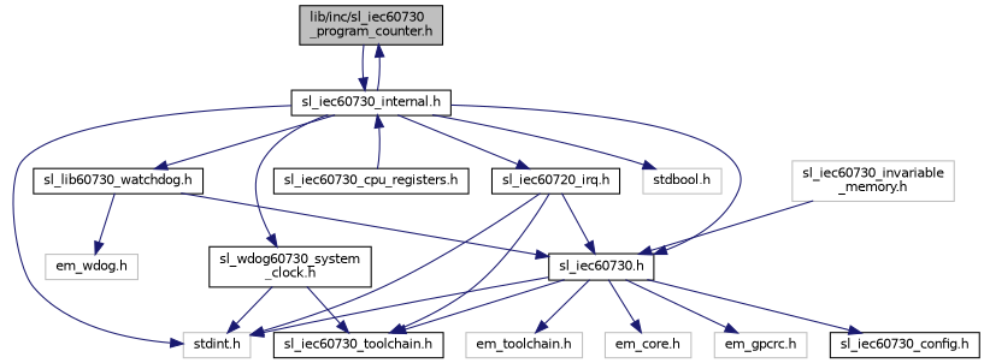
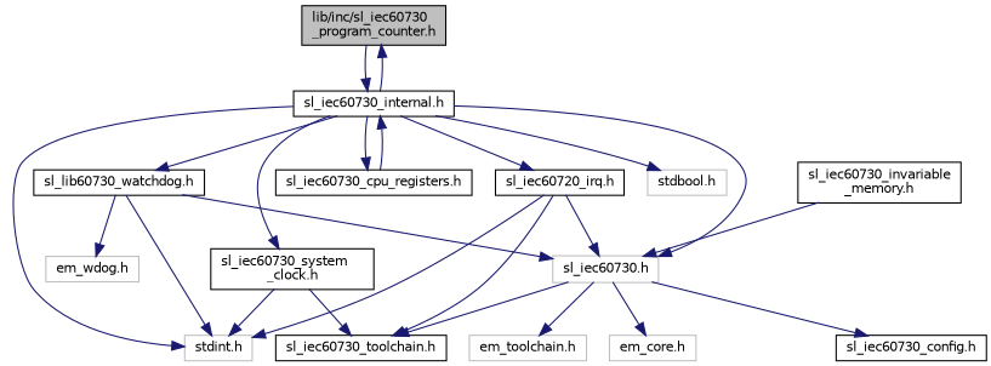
  digraph {
    node [color=black fillcolor=white fontname=Helvetica fontsize=10 shape=record style=filled]
    edge [color=midnightblue fontname=Helvetica fontsize=10 labelfontname=Helvetica labelfontsize=10 style=solid]
    n1 [fillcolor=grey75 fontcolor=black height=0.2 label="lib/inc/sl_iec60730\l_program_counter.h" width=0.4]
    n2 [height=0.2 label="sl_iec60730_internal.h" width=0.4]
    n3 [color=grey75 height=0.2 label="stdbool.h" width=0.4]
    n4 [color=grey75 height=0.2 label="stdint.h" width=0.4]
-   n5 [height=0.2 label="sl_iec60730.h" width=0.4]
+   n5 [color=grey75 height=0.2 label="sl_iec60730.h" width=0.4]
    n6 [height=0.2 label="sl_lib60730_watchdog.h" width=0.4]
    n7 [height=0.2 label="sl_iec60730_cpu_registers.h" width=0.4]
-   n8 [height=0.2 label="sl_wdog60730_system\l_clock.h" width=0.4]
+   n8 [height=0.2 label="sl_iec60730_system\l_clock.h" width=0.4]
    n9 [height=0.2 label="sl_iec60720_irq.h" width=0.4]
    n10 [height=0.2 label="sl_iec60730_config.h" width=0.4]
    n11 [height=0.2 label="sl_iec60730_toolchain.h" width=0.4]
    n12 [color=grey75 height=0.2 label="em_toolchain.h" width=0.4]
    n13 [color=grey75 height=0.2 label="em_core.h" width=0.4]
-   n14 [color=grey75 height=0.2 label="em_gpcrc.h" width=0.4]
    n15 [color=grey75 height=0.2 label="em_wdog.h" width=0.4]
-   n16 [color=grey75 height=0.2 label="sl_iec60730_invariable\l_memory.h" width=0.4]
+   n16 [height=0.2 label="sl_iec60730_invariable\l_memory.h" width=0.4]
    n1 -> n2
    n2 -> n1
    n2 -> n3
    n2 -> n4
    n2 -> n5
    n2 -> n6
+   n2 -> n7
    n2 -> n8
    n2 -> n9
    n5 -> n10
    n5 -> n11
    n5 -> n12
    n5 -> n13
-   n5 -> n14
-   n5 -> n4
+   n6 -> n4
    n6 -> n5
    n6 -> n15
    n7 -> n2
    n8 -> n4
    n8 -> n11
    n9 -> n4
    n9 -> n5
    n9 -> n11
    n16 -> n5
  }
